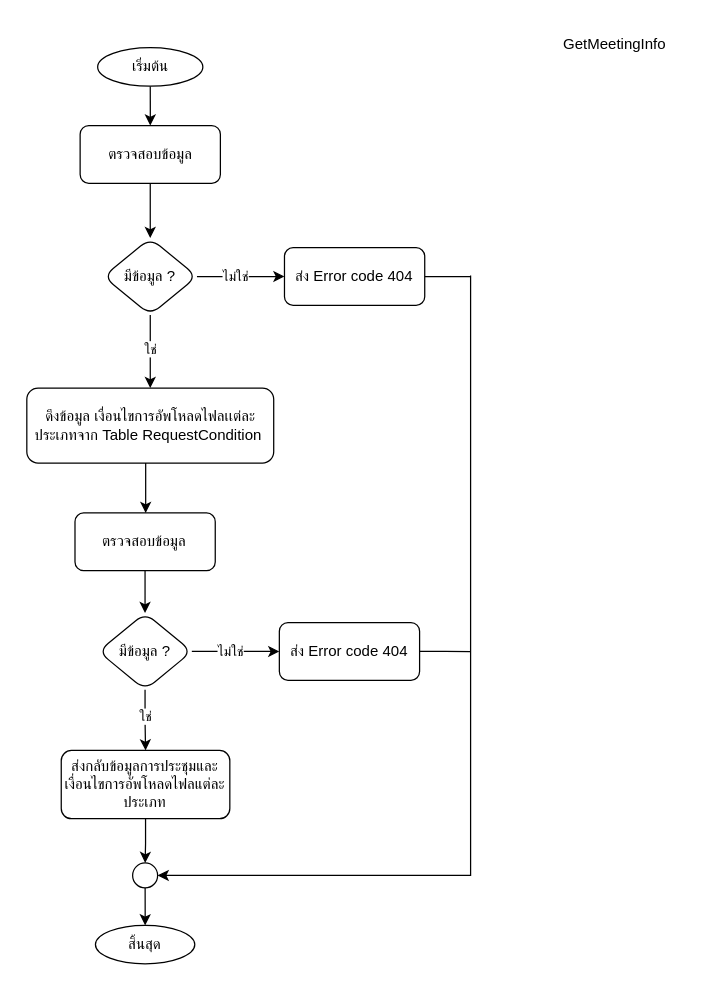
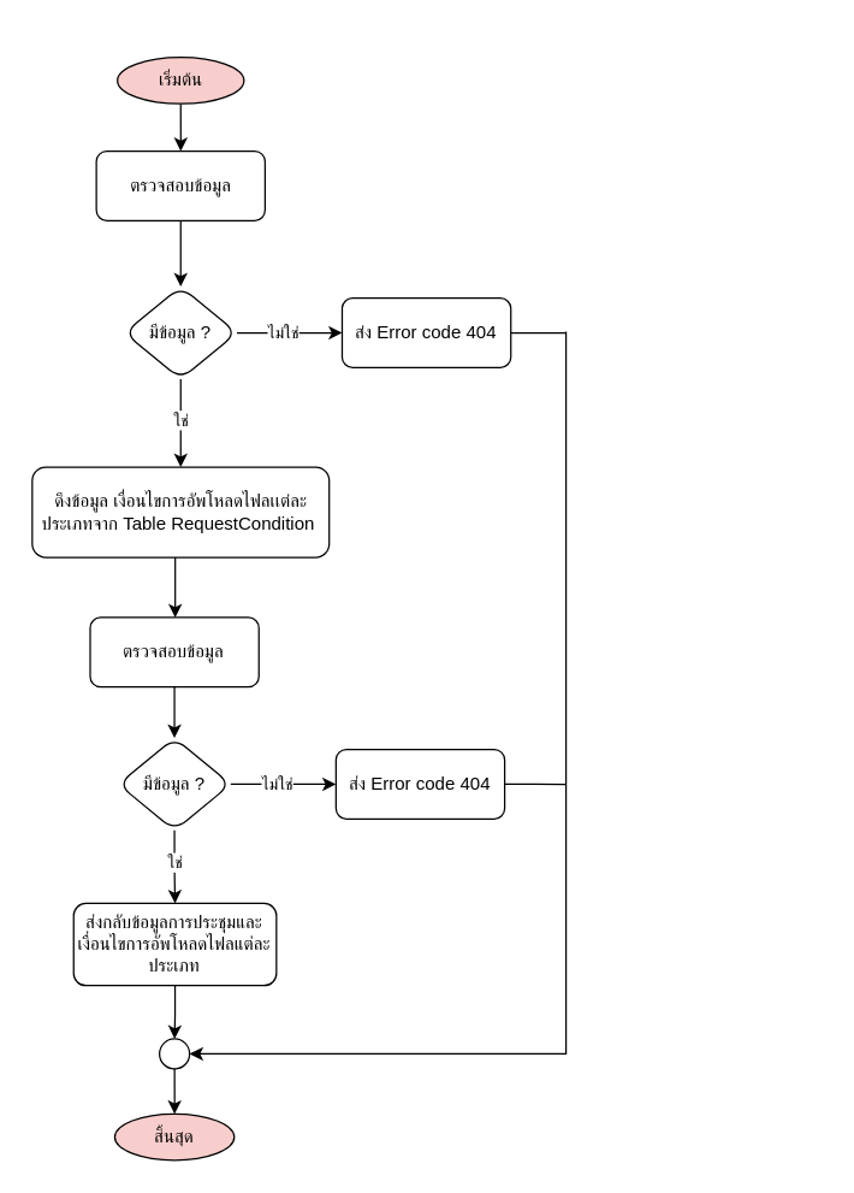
  <mxCell id="0" />
  <mxCell id="1" parent="0" />
  <mxCell id="2" value="" style="edgeStyle=orthogonalEdgeStyle;rounded=0;orthogonalLoop=1;jettySize=auto;html=1;endArrow=classic;endFill=1;" edge="1" parent="1" source="3" target="5"><mxGeometry relative="1" as="geometry" /></mxCell>
- <mxCell id="3" value="เริ่มต้น" style="ellipse;whiteSpace=wrap;html=1;rounded=1;glass=0;strokeWidth=1;shadow=0;" parent="1" vertex="1"><mxGeometry x="77.578" y="37.692" width="84.17" height="30.769" as="geometry" /></mxCell>
+ <mxCell id="3" value="เริ่มต้น" style="ellipse;whiteSpace=wrap;html=1;rounded=1;glass=0;strokeWidth=1;shadow=0;fillColor=#f8cecc;" parent="1" vertex="1"><mxGeometry x="77.578" y="37.692" width="84.17" height="30.769" as="geometry" /></mxCell>
  <mxCell id="4" style="edgeStyle=orthogonalEdgeStyle;rounded=0;orthogonalLoop=1;jettySize=auto;html=1;endArrow=classic;endFill=1;entryX=0.5;entryY=0;entryDx=0;entryDy=0;" parent="1" target="26" edge="1"><mxGeometry relative="1" as="geometry"><mxPoint x="130.559" y="686" as="targetPoint" /><Array as="points"><mxPoint x="376" y="700" /></Array><mxPoint x="376" y="220" as="sourcePoint" /></mxGeometry></mxCell>
  <mxCell id="5" value="ตรวจสอบข้อมูล" style="whiteSpace=wrap;html=1;rounded=1;" parent="1" vertex="1"><mxGeometry x="63.55" y="99.999" width="112.227" height="46.154" as="geometry" /></mxCell>
  <mxCell id="6" value="มีข้อมูล ?" style="rhombus;whiteSpace=wrap;html=1;rounded=1;" parent="1" vertex="1"><mxGeometry x="82.259" y="189.997" width="74.818" height="61.538" as="geometry" /></mxCell>
  <mxCell id="7" value="" style="edgeStyle=orthogonalEdgeStyle;rounded=0;orthogonalLoop=1;jettySize=auto;html=1;endArrow=classic;endFill=1;" parent="1" source="5" target="6" edge="1"><mxGeometry relative="1" as="geometry" /></mxCell>
  <mxCell id="8" style="edgeStyle=orthogonalEdgeStyle;rounded=0;orthogonalLoop=1;jettySize=auto;html=1;endArrow=none;endFill=0;" edge="1" parent="1" source="9"><mxGeometry relative="1" as="geometry"><mxPoint x="376" y="220.766" as="targetPoint" /></mxGeometry></mxCell>
  <mxCell id="9" value="ส่ง Error code 404" style="whiteSpace=wrap;html=1;rounded=1;" parent="1" vertex="1"><mxGeometry x="227.072" y="197.689" width="112.227" height="46.154" as="geometry" /></mxCell>
  <mxCell id="10" style="edgeStyle=orthogonalEdgeStyle;rounded=0;orthogonalLoop=1;jettySize=auto;html=1;entryX=0;entryY=0.5;entryDx=0;entryDy=0;endArrow=classic;endFill=1;" parent="1" source="6" target="9" edge="1"><mxGeometry relative="1" as="geometry" /></mxCell>
  <mxCell id="11" value="ไม่ใช่" style="edgeLabel;html=1;align=center;verticalAlign=middle;resizable=0;points=[];" parent="10" vertex="1" connectable="0"><mxGeometry x="-0.23" y="3" relative="1" as="geometry"><mxPoint x="3" y="3" as="offset" /></mxGeometry></mxCell>
  <mxCell id="12" value="ใช่" style="edgeStyle=orthogonalEdgeStyle;rounded=0;orthogonalLoop=1;jettySize=auto;html=1;endArrow=classic;endFill=1;" parent="1" source="6" edge="1" target="14"><mxGeometry x="-0.076" relative="1" as="geometry"><mxPoint x="119.667" y="291.539" as="targetPoint" /><mxPoint as="offset" /></mxGeometry></mxCell>
  <mxCell id="13" value="" style="edgeStyle=orthogonalEdgeStyle;rounded=0;orthogonalLoop=1;jettySize=auto;html=1;endArrow=classic;endFill=1;" edge="1" parent="1" source="14" target="15"><mxGeometry relative="1" as="geometry"><Array as="points"><mxPoint x="116" y="390" /><mxPoint x="116" y="390" /></Array></mxGeometry></mxCell>
  <mxCell id="14" value="ดึงข้อมูล เงื่อนไขการอัพโหลดไฟลเเต่ละประเภทจาก Table RequestCondition&amp;nbsp;" style="whiteSpace=wrap;html=1;rounded=1;" parent="1" vertex="1"><mxGeometry x="20.89" y="310" width="197.56" height="60" as="geometry" /></mxCell>
  <mxCell id="15" value="ตรวจสอบข้อมูล" style="whiteSpace=wrap;html=1;rounded=1;" parent="1" vertex="1"><mxGeometry x="59.44" y="409.999" width="112.227" height="46.154" as="geometry" /></mxCell>
  <mxCell id="16" value="มีข้อมูล ?" style="rhombus;whiteSpace=wrap;html=1;rounded=1;" parent="1" vertex="1"><mxGeometry x="78.149" y="489.997" width="74.818" height="61.538" as="geometry" /></mxCell>
  <mxCell id="17" value="" style="edgeStyle=orthogonalEdgeStyle;rounded=0;orthogonalLoop=1;jettySize=auto;html=1;endArrow=classic;endFill=1;" parent="1" source="15" target="16" edge="1"><mxGeometry relative="1" as="geometry" /></mxCell>
  <mxCell id="18" style="edgeStyle=orthogonalEdgeStyle;rounded=0;orthogonalLoop=1;jettySize=auto;html=1;endArrow=none;endFill=0;" parent="1" source="19" edge="1"><mxGeometry relative="1" as="geometry"><mxPoint x="376" y="521" as="targetPoint" /></mxGeometry></mxCell>
  <mxCell id="19" value="ส่ง Error code 404" style="whiteSpace=wrap;html=1;rounded=1;" parent="1" vertex="1"><mxGeometry x="222.962" y="497.689" width="112.227" height="46.154" as="geometry" /></mxCell>
  <mxCell id="20" style="edgeStyle=orthogonalEdgeStyle;rounded=0;orthogonalLoop=1;jettySize=auto;html=1;entryX=0;entryY=0.5;entryDx=0;entryDy=0;endArrow=classic;endFill=1;" parent="1" source="16" target="19" edge="1"><mxGeometry relative="1" as="geometry" /></mxCell>
  <mxCell id="21" value="ไม่ใช่" style="edgeLabel;html=1;align=center;verticalAlign=middle;resizable=0;points=[];" parent="20" vertex="1" connectable="0"><mxGeometry x="-0.103" relative="1" as="geometry"><mxPoint as="offset" /></mxGeometry></mxCell>
  <mxCell id="22" value="ส่งกลับข้อมูลการประชุมและเงื่อนไขการอัพโหลดไฟลแต่ละประเภท" style="whiteSpace=wrap;html=1;rounded=1;" parent="1" vertex="1"><mxGeometry x="48.44" y="600.004" width="134.9" height="54.61" as="geometry" /></mxCell>
  <mxCell id="23" value="" style="edgeStyle=orthogonalEdgeStyle;rounded=0;orthogonalLoop=1;jettySize=auto;html=1;endArrow=classic;endFill=1;entryX=0.5;entryY=0;entryDx=0;entryDy=0;" parent="1" source="16" target="22" edge="1"><mxGeometry relative="1" as="geometry"><mxPoint x="-176.796" y="642.308" as="targetPoint" /></mxGeometry></mxCell>
  <mxCell id="24" value="ใช่" style="edgeLabel;html=1;align=center;verticalAlign=middle;resizable=0;points=[];" parent="23" vertex="1" connectable="0"><mxGeometry x="-0.138" relative="1" as="geometry"><mxPoint as="offset" /></mxGeometry></mxCell>
  <mxCell id="25" value="" style="edgeStyle=orthogonalEdgeStyle;rounded=0;orthogonalLoop=1;jettySize=auto;html=1;entryX=0;entryY=0.5;entryDx=0;entryDy=0;" parent="1" source="22" edge="1" target="26"><mxGeometry relative="1" as="geometry"><mxPoint x="115.577" y="680" as="targetPoint" /></mxGeometry></mxCell>
  <mxCell id="26" value="" style="ellipse;whiteSpace=wrap;html=1;aspect=fixed;direction=south;" parent="1" vertex="1"><mxGeometry x="105.56" y="690" width="20" height="20" as="geometry" /></mxCell>
- <mxCell id="27" value="สิ้นสุด" style="ellipse;whiteSpace=wrap;html=1;rounded=1;glass=0;strokeWidth=1;shadow=0;" parent="1" vertex="1"><mxGeometry x="75.806" y="740" width="79.494" height="30.769" as="geometry" /></mxCell>
+ <mxCell id="27" value="สิ้นสุด" style="ellipse;whiteSpace=wrap;html=1;rounded=1;glass=0;strokeWidth=1;shadow=0;fillColor=#f8cecc;" parent="1" vertex="1"><mxGeometry x="75.806" y="740" width="79.494" height="30.769" as="geometry" /></mxCell>
  <mxCell id="28" value="" style="edgeStyle=orthogonalEdgeStyle;rounded=0;orthogonalLoop=1;jettySize=auto;html=1;endArrow=classic;endFill=1;" parent="1" source="26" target="27" edge="1"><mxGeometry relative="1" as="geometry" /></mxCell>
- <mxCell id="29" value="GetMeetingInfo" style="text;html=1;align=center;verticalAlign=middle;resizable=0;points=[];autosize=1;strokeColor=none;fillColor=none;" vertex="1" parent="1"><mxGeometry x="436" y="20" width="110" height="30" as="geometry" /></mxCell>
